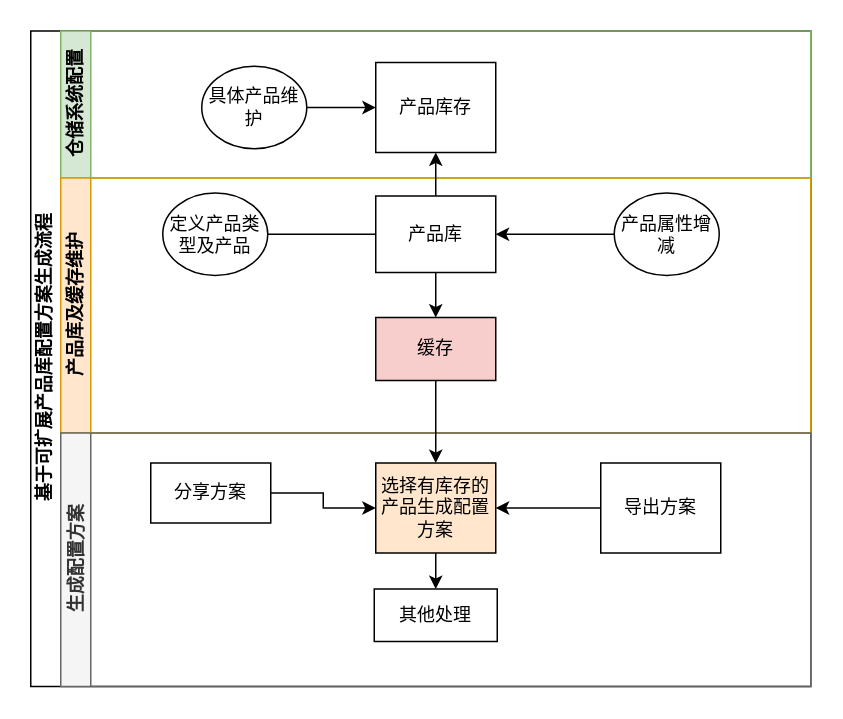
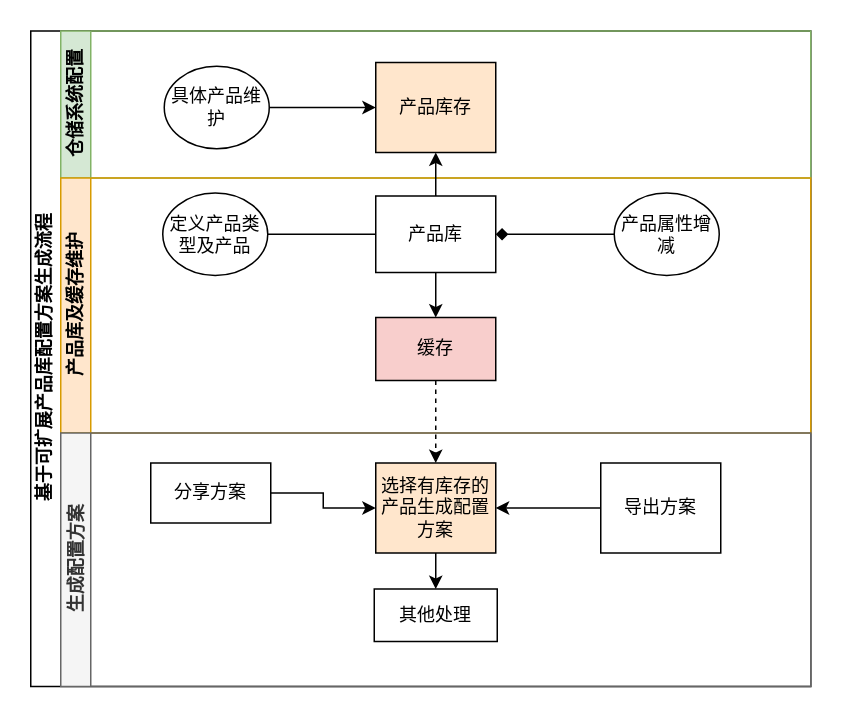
  <mxCell id="0" />
  <mxCell id="1" parent="0" />
  <mxCell id="2" value="基于可扩展产品库配置方案生成流程" style="swimlane;html=1;childLayout=stackLayout;resizeParent=1;resizeParentMax=0;horizontal=0;startSize=20;horizontalStack=0;fontFamily=Helvetica;" parent="1" vertex="1"><mxGeometry x="20" y="20" width="520" height="437" as="geometry" /></mxCell>
  <mxCell id="3" value="仓储系统配置" style="swimlane;html=1;startSize=20;horizontal=0;fillColor=#d5e8d4;strokeColor=#82b366;fontFamily=Helvetica;" parent="2" vertex="1"><mxGeometry x="20" width="500" height="98" as="geometry" /></mxCell>
- <mxCell id="4" value="具体产品维护" style="ellipse;whiteSpace=wrap;html=1;fontFamily=Helvetica;" parent="3" vertex="1"><mxGeometry x="94" y="23.5" width="70" height="55" as="geometry" /></mxCell>
- <mxCell id="5" value="产品库存" style="rounded=0;whiteSpace=wrap;html=1;fontFamily=Helvetica;fontSize=12;fontColor=#000000;align=center;" parent="3" vertex="1"><mxGeometry x="210" y="21" width="80" height="60" as="geometry" /></mxCell>
+ <mxCell id="4" value="具体产品维护" style="ellipse;whiteSpace=wrap;html=1;fontFamily=Helvetica;" parent="3" vertex="1"><mxGeometry x="69" y="23.5" width="70" height="55" as="geometry" /></mxCell>
+ <mxCell id="5" value="产品库存" style="rounded=0;whiteSpace=wrap;html=1;fontFamily=Helvetica;fontSize=12;fontColor=#000000;align=center;fillColor=#ffe6cc;" parent="3" vertex="1"><mxGeometry x="210" y="21" width="80" height="60" as="geometry" /></mxCell>
  <mxCell id="6" value="" style="edgeStyle=orthogonalEdgeStyle;rounded=0;orthogonalLoop=1;jettySize=auto;html=1;fontFamily=Helvetica;" parent="3" source="4" target="5" edge="1"><mxGeometry relative="1" as="geometry" /></mxCell>
  <mxCell id="7" value="产品库及缓存维护" style="swimlane;html=1;startSize=20;horizontal=0;fillColor=#ffe6cc;strokeColor=#d79b00;fontFamily=Helvetica;" parent="2" vertex="1"><mxGeometry x="20" y="98" width="500" height="170" as="geometry" /></mxCell>
  <mxCell id="8" value="" style="edgeStyle=orthogonalEdgeStyle;rounded=0;orthogonalLoop=1;jettySize=auto;html=1;" parent="7" source="9" target="14" edge="1"><mxGeometry relative="1" as="geometry" /></mxCell>
  <mxCell id="9" value="产品库" style="rounded=0;whiteSpace=wrap;html=1;fontFamily=Helvetica;fontSize=12;fontColor=#000000;align=center;" parent="7" vertex="1"><mxGeometry x="210" y="12" width="80" height="51" as="geometry" /></mxCell>
  <mxCell id="10" value="" style="edgeStyle=orthogonalEdgeStyle;rounded=0;orthogonalLoop=1;jettySize=auto;html=1;fontFamily=Helvetica;endArrow=none;" parent="7" source="11" target="9" edge="1"><mxGeometry relative="1" as="geometry" /></mxCell>
  <mxCell id="11" value="定义产品类型及产品" style="ellipse;whiteSpace=wrap;html=1;fontFamily=Helvetica;" parent="7" vertex="1"><mxGeometry x="68" y="10" width="70" height="55" as="geometry" /></mxCell>
- <mxCell id="12" value="" style="edgeStyle=orthogonalEdgeStyle;rounded=0;orthogonalLoop=1;jettySize=auto;html=1;fontFamily=Helvetica;" parent="7" source="13" target="9" edge="1"><mxGeometry relative="1" as="geometry" /></mxCell>
+ <mxCell id="12" value="" style="edgeStyle=orthogonalEdgeStyle;rounded=0;orthogonalLoop=1;jettySize=auto;html=1;fontFamily=Helvetica;endArrow=diamond;" parent="7" source="13" target="9" edge="1"><mxGeometry relative="1" as="geometry" /></mxCell>
  <mxCell id="13" value="产品属性增减" style="ellipse;whiteSpace=wrap;html=1;fontFamily=Helvetica;" parent="7" vertex="1"><mxGeometry x="369" y="10" width="70" height="55" as="geometry" /></mxCell>
  <mxCell id="14" value="缓存" style="rounded=0;whiteSpace=wrap;html=1;fontFamily=Helvetica;fontSize=12;fontColor=#000000;align=center;fillColor=#f8cecc;" parent="7" vertex="1"><mxGeometry x="210" y="93" width="80" height="42" as="geometry" /></mxCell>
  <mxCell id="15" value="生成配置方案" style="swimlane;html=1;startSize=20;horizontal=0;fillColor=#f5f5f5;fontColor=#333333;strokeColor=#666666;fontFamily=Helvetica;" parent="2" vertex="1"><mxGeometry x="20" y="268" width="500" height="169" as="geometry" /></mxCell>
  <mxCell id="16" value="选择有库存的产品生成配置方案" style="rounded=0;whiteSpace=wrap;html=1;fontFamily=Helvetica;fontSize=12;fontColor=#000000;align=center;fillColor=#ffe6cc;" parent="15" vertex="1"><mxGeometry x="210" y="20" width="80" height="60" as="geometry" /></mxCell>
  <mxCell id="17" value="" style="edgeStyle=orthogonalEdgeStyle;rounded=0;orthogonalLoop=1;jettySize=auto;html=1;" parent="15" source="18" target="16" edge="1"><mxGeometry relative="1" as="geometry" /></mxCell>
  <mxCell id="18" value="分享方案" style="rounded=0;whiteSpace=wrap;html=1;fontFamily=Helvetica;fontSize=12;fontColor=#000000;align=center;" parent="15" vertex="1"><mxGeometry x="60" y="20" width="80" height="40" as="geometry" /></mxCell>
  <mxCell id="19" value="" style="edgeStyle=orthogonalEdgeStyle;rounded=0;orthogonalLoop=1;jettySize=auto;html=1;" parent="15" source="20" target="16" edge="1"><mxGeometry relative="1" as="geometry" /></mxCell>
  <mxCell id="20" value="导出方案" style="rounded=0;whiteSpace=wrap;html=1;fontFamily=Helvetica;fontSize=12;fontColor=#000000;align=center;" parent="15" vertex="1"><mxGeometry x="360" y="20" width="80" height="60" as="geometry" /></mxCell>
  <mxCell id="21" value="其他处理" style="whiteSpace=wrap;html=1;fontColor=#000000;rounded=0;" parent="15" vertex="1"><mxGeometry x="209" y="104" width="82" height="35" as="geometry" /></mxCell>
  <mxCell id="22" value="" style="edgeStyle=orthogonalEdgeStyle;rounded=0;orthogonalLoop=1;jettySize=auto;html=1;" parent="15" source="16" target="21" edge="1"><mxGeometry relative="1" as="geometry" /></mxCell>
  <mxCell id="23" value="" style="edgeStyle=orthogonalEdgeStyle;rounded=0;orthogonalLoop=1;jettySize=auto;html=1;fontFamily=Helvetica;" parent="2" source="9" target="5" edge="1"><mxGeometry relative="1" as="geometry" /></mxCell>
- <mxCell id="24" value="" style="edgeStyle=orthogonalEdgeStyle;rounded=0;orthogonalLoop=1;jettySize=auto;html=1;" parent="2" source="14" target="16" edge="1"><mxGeometry relative="1" as="geometry" /></mxCell>
+ <mxCell id="24" value="" style="edgeStyle=orthogonalEdgeStyle;rounded=0;orthogonalLoop=1;jettySize=auto;html=1;dashed=1;" parent="2" source="14" target="16" edge="1"><mxGeometry relative="1" as="geometry" /></mxCell>
